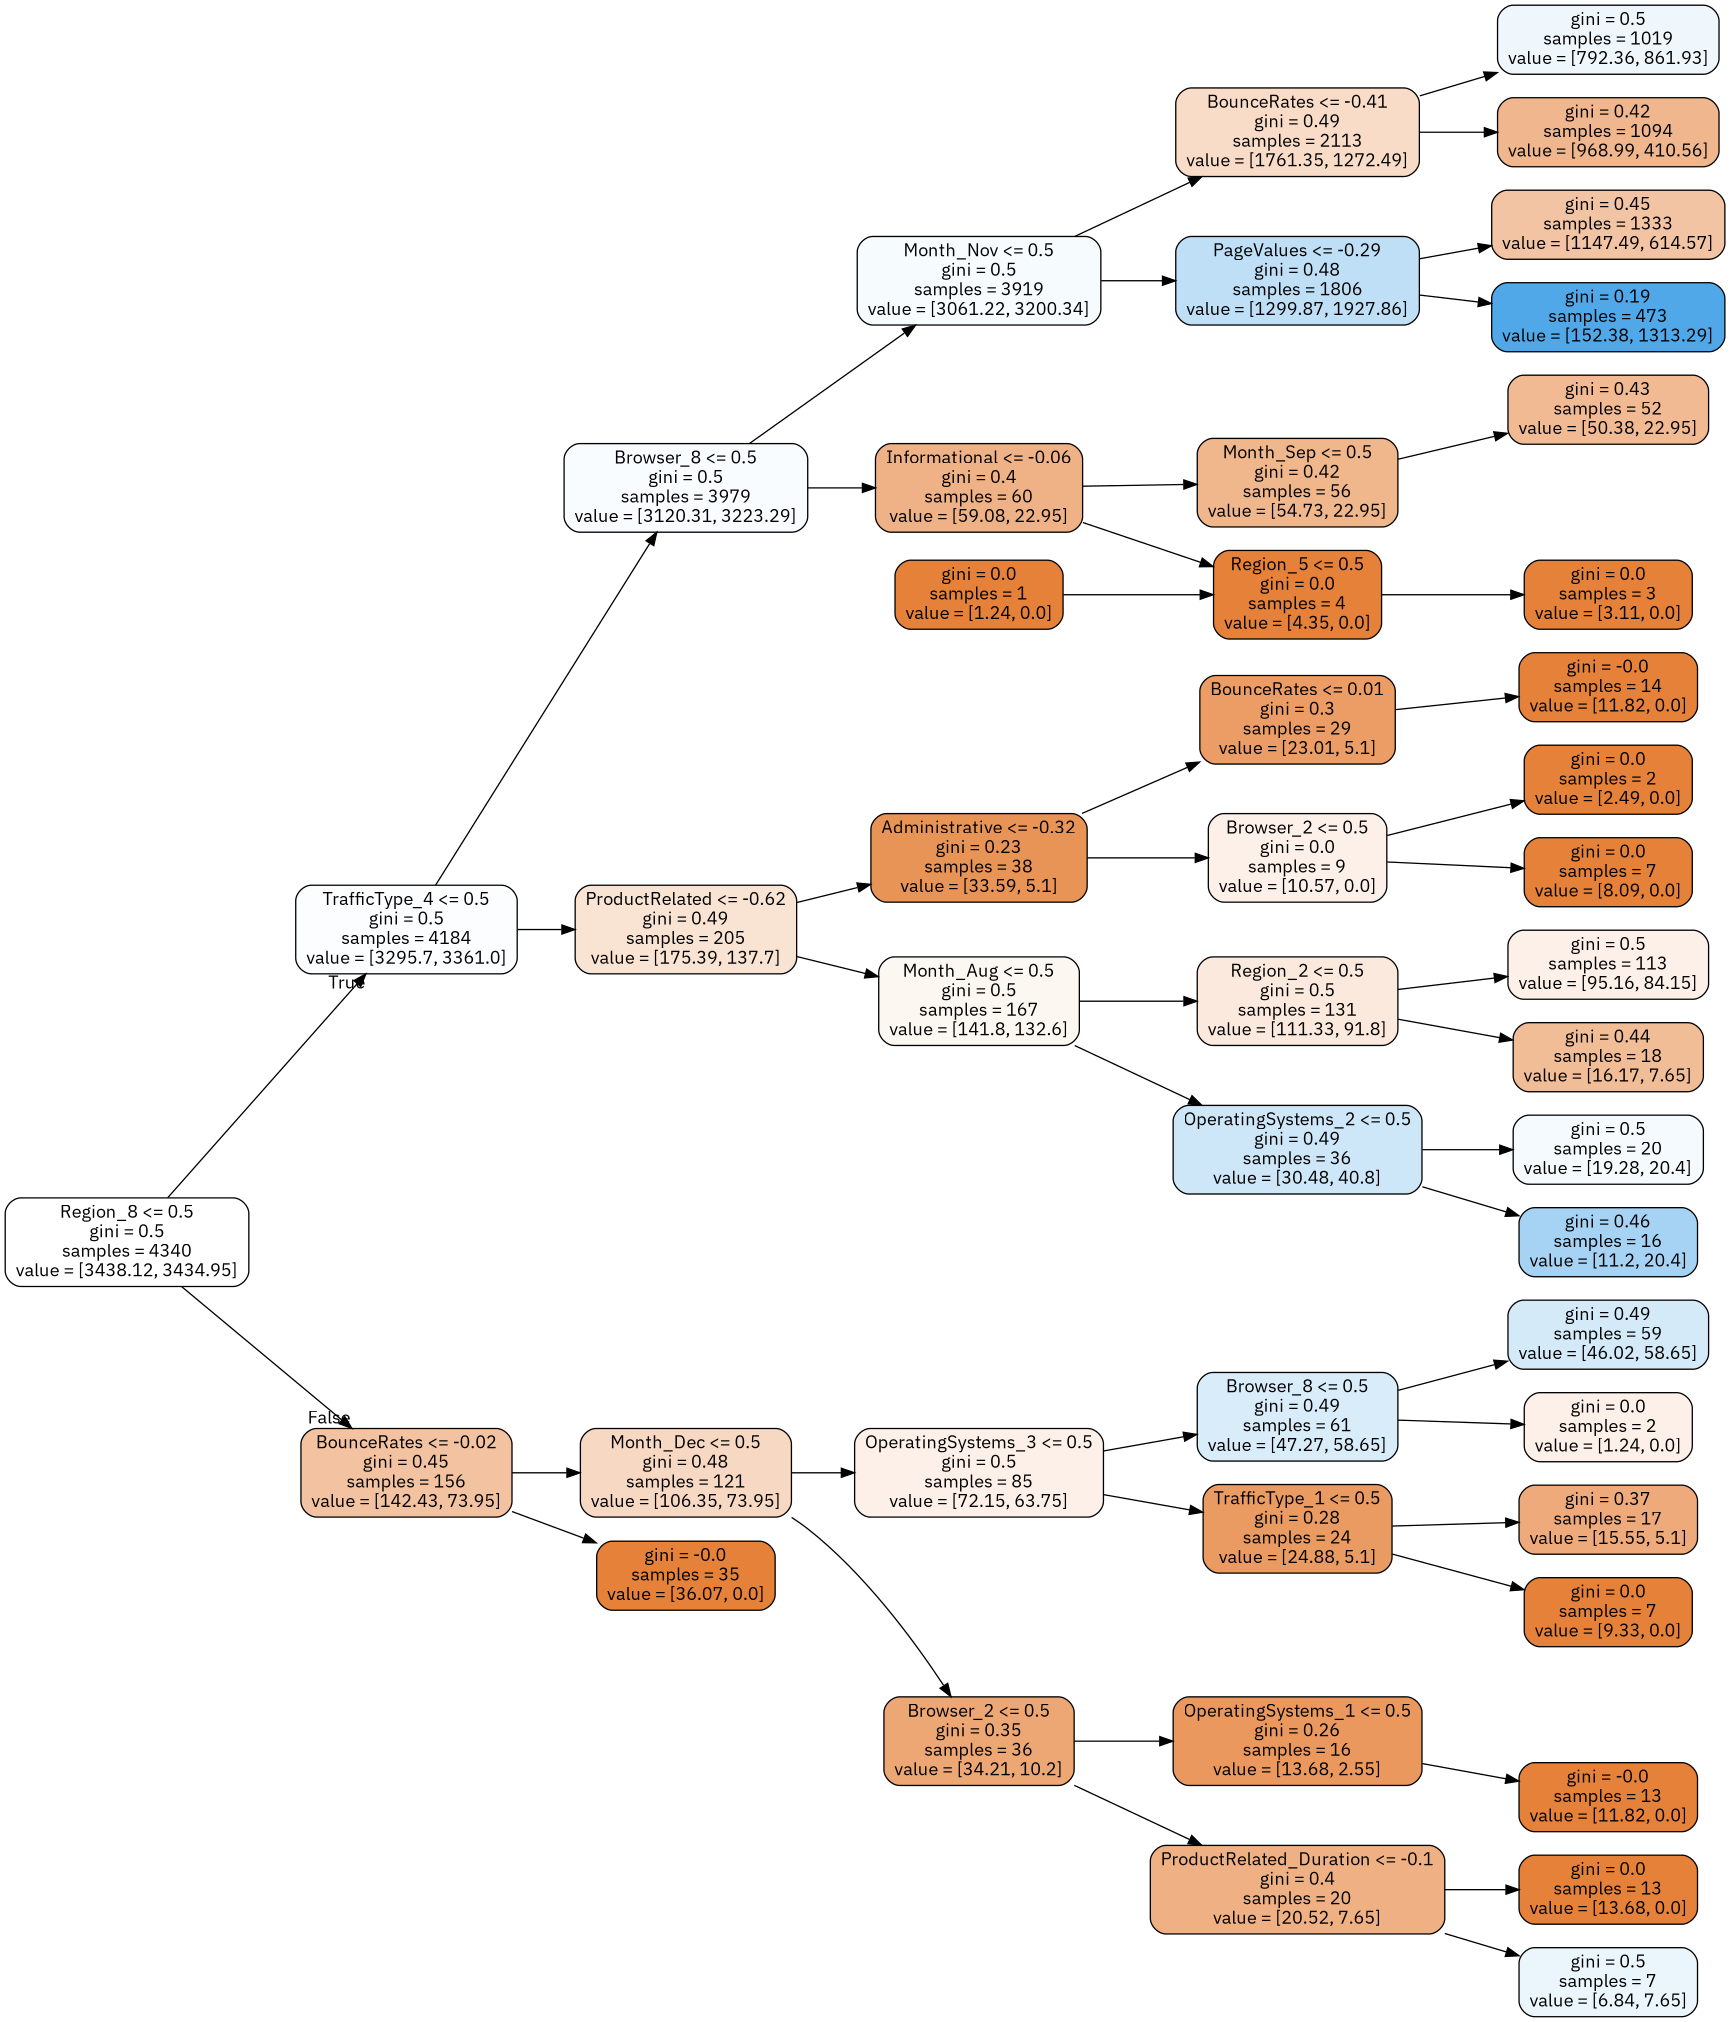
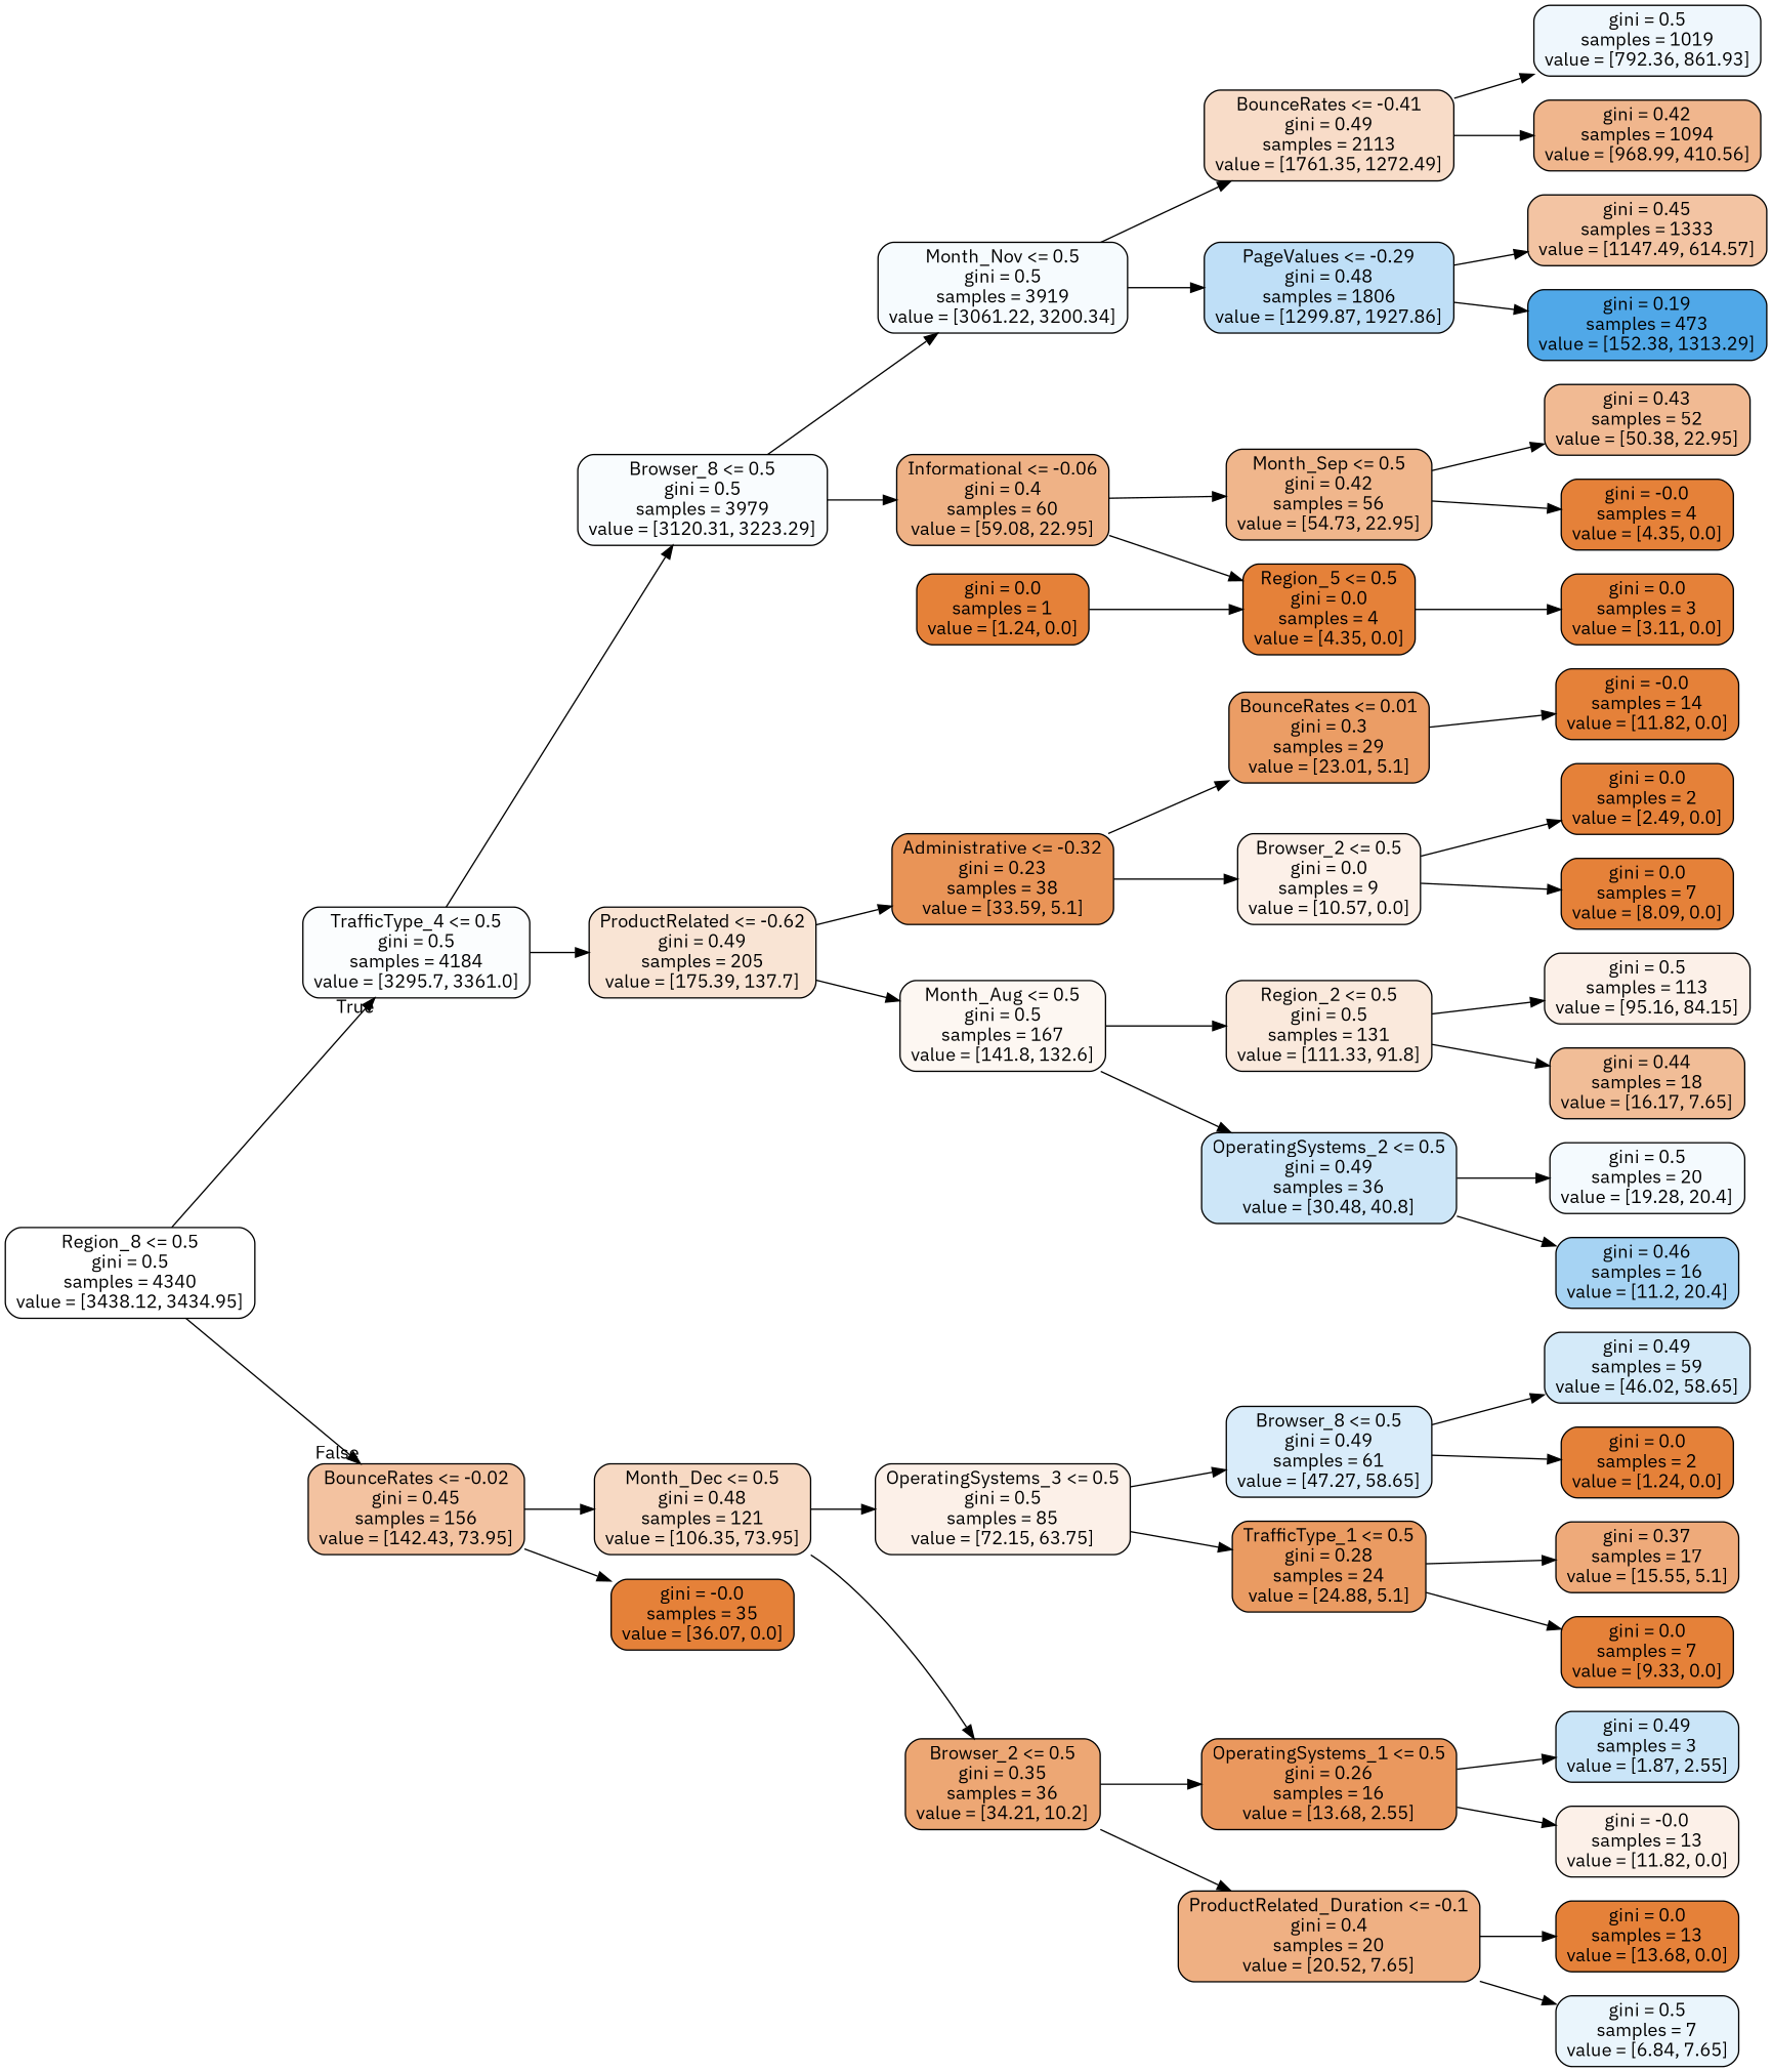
  digraph {
    fontname="IBM Plex Sans"
    rankdir=LR
    node [color=black fillcolor="#e58139" fontname="IBM Plex Sans" shape=box style="filled, rounded"]
    edge [fontname="IBM Plex Sans"]
    n1 [fillcolor="#ffffff" label="Region_8 <= 0.5\ngini = 0.5\nsamples = 4340\nvalue = [3438.12, 3434.95]"]
    n2 [fillcolor="#fbfdfe" label="TrafficType_4 <= 0.5\ngini = 0.5\nsamples = 4184\nvalue = [3295.7, 3361.0]"]
    n3 [fillcolor="#f3c2a0" label="BounceRates <= -0.02\ngini = 0.45\nsamples = 156\nvalue = [142.43, 73.95]"]
    n4 [fillcolor="#f9fcfe" label="Browser_8 <= 0.5\ngini = 0.5\nsamples = 3979\nvalue = [3120.31, 3223.29]"]
    n5 [fillcolor="#f9e4d4" label="ProductRelated <= -0.62\ngini = 0.49\nsamples = 205\nvalue = [175.39, 137.7]"]
    n6 [fillcolor="#f7d9c3" label="Month_Dec <= 0.5\ngini = 0.48\nsamples = 121\nvalue = [106.35, 73.95]"]
    n7 [label="gini = -0.0\nsamples = 35\nvalue = [36.07, 0.0]"]
    n8 [fillcolor="#f6fbfe" label="Month_Nov <= 0.5\ngini = 0.5\nsamples = 3919\nvalue = [3061.22, 3200.34]"]
    n9 [fillcolor="#efb286" label="Informational <= -0.06\ngini = 0.4\nsamples = 60\nvalue = [59.08, 22.95]"]
    n10 [fillcolor="#e99457" label="Administrative <= -0.32\ngini = 0.23\nsamples = 38\nvalue = [33.59, 5.1]"]
    n11 [fillcolor="#fdf7f2" label="Month_Aug <= 0.5\ngini = 0.5\nsamples = 167\nvalue = [141.8, 132.6]"]
    n12 [fillcolor="#f8dcc8" label="BounceRates <= -0.41\ngini = 0.49\nsamples = 2113\nvalue = [1761.35, 1272.49]"]
    n13 [fillcolor="#bfdff7" label="PageValues <= -0.29\ngini = 0.48\nsamples = 1806\nvalue = [1299.87, 1927.86]"]
    n14 [fillcolor="#f0b68c" label="Month_Sep <= 0.5\ngini = 0.42\nsamples = 56\nvalue = [54.73, 22.95]"]
    n15 [label="Region_5 <= 0.5\ngini = 0.0\nsamples = 4\nvalue = [4.35, 0.0]"]
    n16 [fillcolor="#eff7fd" label="gini = 0.5\nsamples = 1019\nvalue = [792.36, 861.93]"]
    n17 [fillcolor="#f0b68d" label="gini = 0.42\nsamples = 1094\nvalue = [968.99, 410.56]"]
    n18 [fillcolor="#f3c4a3" label="gini = 0.45\nsamples = 1333\nvalue = [1147.49, 614.57]"]
    n19 [fillcolor="#50a8e8" label="gini = 0.19\nsamples = 473\nvalue = [152.38, 1313.29]"]
    n20 [fillcolor="#f1ba93" label="gini = 0.43\nsamples = 52\nvalue = [50.38, 22.95]"]
+   n21 [label="gini = -0.0\nsamples = 4\nvalue = [4.35, 0.0]"]
    n22 [label="gini = 0.0\nsamples = 3\nvalue = [3.11, 0.0]"]
    n23 [label="gini = 0.0\nsamples = 1\nvalue = [1.24, 0.0]"]
    n24 [fillcolor="#eb9d65" label="BounceRates <= 0.01\ngini = 0.3\nsamples = 29\nvalue = [23.01, 5.1]"]
    n25 [fillcolor="#fcf0e8" label="Browser_2 <= 0.5\ngini = 0.0\nsamples = 9\nvalue = [10.57, 0.0]"]
    n26 [fillcolor="#fae9dc" label="Region_2 <= 0.5\ngini = 0.5\nsamples = 131\nvalue = [111.33, 91.8]"]
    n27 [fillcolor="#cde6f8" label="OperatingSystems_2 <= 0.5\ngini = 0.49\nsamples = 36\nvalue = [30.48, 40.8]"]
    n28 [label="gini = -0.0\nsamples = 14\nvalue = [11.82, 0.0]"]
    n29 [label="gini = 0.0\nsamples = 2\nvalue = [2.49, 0.0]"]
    n30 [label="gini = 0.0\nsamples = 7\nvalue = [8.09, 0.0]"]
    n31 [fillcolor="#fcf0e8" label="gini = 0.5\nsamples = 113\nvalue = [95.16, 84.15]"]
    n32 [fillcolor="#f1bd97" label="gini = 0.44\nsamples = 18\nvalue = [16.17, 7.65]"]
    n33 [fillcolor="#f4fafe" label="gini = 0.5\nsamples = 20\nvalue = [19.28, 20.4]"]
    n34 [fillcolor="#a6d3f3" label="gini = 0.46\nsamples = 16\nvalue = [11.2, 20.4]"]
    n35 [fillcolor="#fcf0e8" label="OperatingSystems_3 <= 0.5\ngini = 0.5\nsamples = 85\nvalue = [72.15, 63.75]"]
    n36 [fillcolor="#eda774" label="Browser_2 <= 0.5\ngini = 0.35\nsamples = 36\nvalue = [34.21, 10.2]"]
    n37 [fillcolor="#d9ecfa" label="Browser_8 <= 0.5\ngini = 0.49\nsamples = 61\nvalue = [47.27, 58.65]"]
    n38 [fillcolor="#ea9b62" label="TrafficType_1 <= 0.5\ngini = 0.28\nsamples = 24\nvalue = [24.88, 5.1]"]
    n39 [fillcolor="#ea985e" label="OperatingSystems_1 <= 0.5\ngini = 0.26\nsamples = 16\nvalue = [13.68, 2.55]"]
    n40 [fillcolor="#efb083" label="ProductRelated_Duration <= -0.1\ngini = 0.4\nsamples = 20\nvalue = [20.52, 7.65]"]
    n41 [fillcolor="#d4eaf9" label="gini = 0.49\nsamples = 59\nvalue = [46.02, 58.65]"]
-   n42 [fillcolor="#fcf0e8" label="gini = 0.0\nsamples = 2\nvalue = [1.24, 0.0]"]
+   n42 [label="gini = 0.0\nsamples = 2\nvalue = [1.24, 0.0]"]
    n43 [fillcolor="#eeaa7a" label="gini = 0.37\nsamples = 17\nvalue = [15.55, 5.1]"]
    n44 [label="gini = 0.0\nsamples = 7\nvalue = [9.33, 0.0]"]
-   n46 [label="gini = -0.0\nsamples = 13\nvalue = [11.82, 0.0]"]
+   n45 [fillcolor="#cae5f8" label="gini = 0.49\nsamples = 3\nvalue = [1.87, 2.55]"]
+   n46 [fillcolor="#fcf0e8" label="gini = -0.0\nsamples = 13\nvalue = [11.82, 0.0]"]
    n47 [label="gini = 0.0\nsamples = 13\nvalue = [13.68, 0.0]"]
    n48 [fillcolor="#eaf5fc" label="gini = 0.5\nsamples = 7\nvalue = [6.84, 7.65]"]
    n1 -> n2 [headlabel=True labelangle=45 labeldistance=2.5]
    n1 -> n3 [headlabel=False labelangle=-45 labeldistance=2.5]
    n2 -> n4
    n2 -> n5
    n3 -> n6
    n3 -> n7
    n4 -> n8
    n4 -> n9
    n5 -> n10
    n5 -> n11
    n6 -> n35
    n6 -> n36
    n8 -> n12
    n8 -> n13
    n9 -> n14
    n9 -> n15
    n10 -> n24
    n10 -> n25
    n11 -> n26
    n11 -> n27
    n12 -> n16
    n12 -> n17
    n13 -> n18
    n13 -> n19
    n14 -> n20
+   n14 -> n21
    n15 -> n22
    n23 -> n15
    n24 -> n28
    n25 -> n29
    n25 -> n30
    n26 -> n31
    n26 -> n32
    n27 -> n33
    n27 -> n34
    n35 -> n37
    n35 -> n38
    n36 -> n39
    n36 -> n40
    n37 -> n41
    n37 -> n42
    n38 -> n43
    n38 -> n44
+   n39 -> n45
    n39 -> n46
    n40 -> n47
    n40 -> n48
  }
